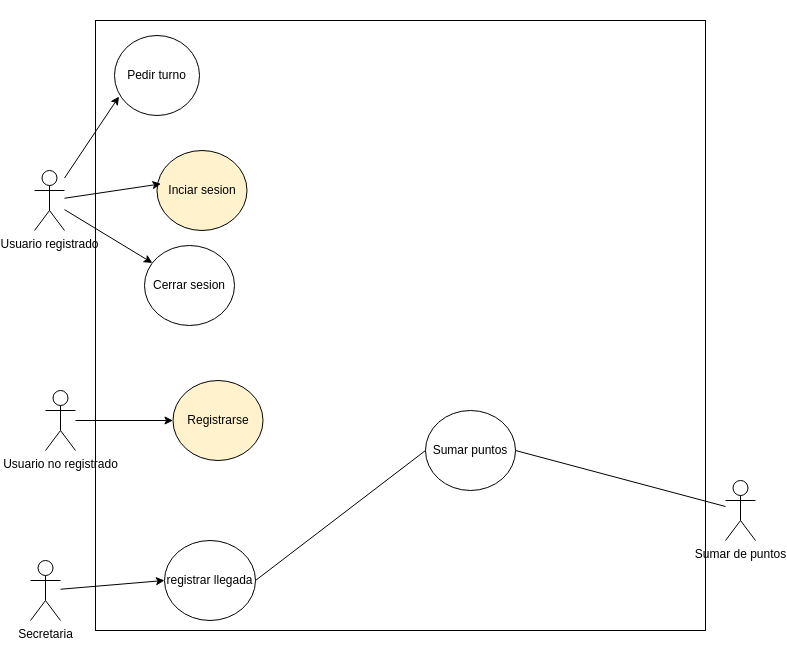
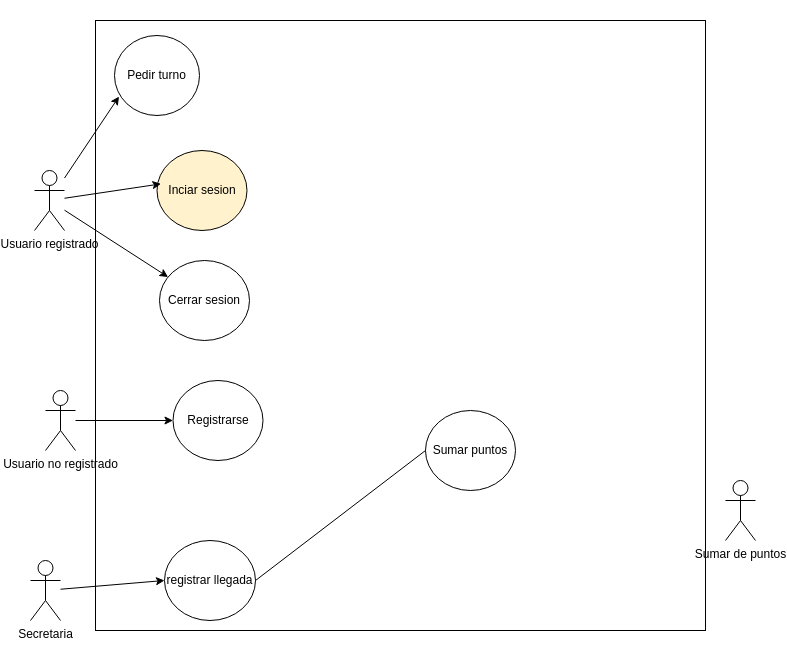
  <mxCell id="0" />
  <mxCell id="1" parent="0" />
  <mxCell id="2" value="Usuario registrado" style="shape=umlActor;verticalLabelPosition=bottom;verticalAlign=top;html=1;outlineConnect=0;" vertex="1" parent="1"><mxGeometry x="24" y="170" width="30" height="60" as="geometry" /></mxCell>
  <mxCell id="3" value="" style="endArrow=classic;html=1;rounded=0;entryX=0;entryY=0.5;entryDx=0;entryDy=0;" edge="1" parent="1" source="14" target="4"><mxGeometry width="50" height="50" relative="1" as="geometry"><mxPoint x="166" y="500" as="sourcePoint" /><mxPoint x="288.5" y="780" as="targetPoint" /></mxGeometry></mxCell>
- <mxCell id="4" value="Registrarse" style="ellipse;whiteSpace=wrap;html=1;fillColor=#fff2cc;" vertex="1" parent="1"><mxGeometry x="162.5" y="380" width="90" height="80" as="geometry" /></mxCell>
+ <mxCell id="4" value="Registrarse" style="ellipse;whiteSpace=wrap;html=1;" vertex="1" parent="1"><mxGeometry x="162.5" y="380" width="90" height="80" as="geometry" /></mxCell>
  <mxCell id="5" value="Inciar sesion" style="ellipse;whiteSpace=wrap;html=1;fillColor=#fff2cc;" vertex="1" parent="1"><mxGeometry x="146.5" y="150" width="90" height="80" as="geometry" /></mxCell>
- <mxCell id="6" value="Cerrar sesion" style="ellipse;whiteSpace=wrap;html=1;" vertex="1" parent="1"><mxGeometry x="134" y="245" width="90" height="80" as="geometry" /></mxCell>
+ <mxCell id="6" value="Cerrar sesion" style="ellipse;whiteSpace=wrap;html=1;" vertex="1" parent="1"><mxGeometry x="149" y="260" width="90" height="80" as="geometry" /></mxCell>
  <mxCell id="7" value="" style="endArrow=classic;html=1;rounded=0;entryX=0.044;entryY=0.417;entryDx=0;entryDy=0;entryPerimeter=0;" edge="1" parent="1" source="2" target="5"><mxGeometry width="50" height="50" relative="1" as="geometry"><mxPoint x="84" y="310" as="sourcePoint" /><mxPoint x="134" y="260" as="targetPoint" /></mxGeometry></mxCell>
  <mxCell id="8" value="" style="endArrow=classic;html=1;rounded=0;" edge="1" parent="1" source="2" target="6"><mxGeometry width="50" height="50" relative="1" as="geometry"><mxPoint x="44" y="430" as="sourcePoint" /><mxPoint x="94" y="380" as="targetPoint" /></mxGeometry></mxCell>
  <mxCell id="9" value="Pedir turno" style="ellipse;whiteSpace=wrap;html=1;" vertex="1" parent="1"><mxGeometry x="104" y="35" width="85" height="80" as="geometry" /></mxCell>
  <mxCell id="10" value="" style="endArrow=classic;html=1;rounded=0;entryX=0.053;entryY=0.763;entryDx=0;entryDy=0;entryPerimeter=0;" edge="1" parent="1" source="2" target="9"><mxGeometry width="50" height="50" relative="1" as="geometry"><mxPoint x="54" y="200" as="sourcePoint" /><mxPoint x="124" y="100" as="targetPoint" /></mxGeometry></mxCell>
  <mxCell id="11" value="Sumar de puntos" style="shape=umlActor;verticalLabelPosition=bottom;verticalAlign=top;html=1;outlineConnect=0;" vertex="1" parent="1"><mxGeometry x="715" y="480" width="30" height="60" as="geometry" /></mxCell>
  <mxCell id="12" value="Sumar puntos" style="ellipse;whiteSpace=wrap;html=1;" vertex="1" parent="1"><mxGeometry x="415" y="410" width="90" height="80" as="geometry" /></mxCell>
- <mxCell id="13" value="" style="endArrow=none;html=1;rounded=0;entryX=1;entryY=0.5;entryDx=0;entryDy=0;" edge="1" parent="1" source="11" target="12"><mxGeometry width="50" height="50" relative="1" as="geometry"><mxPoint x="475" y="560" as="sourcePoint" /><mxPoint x="525" y="510" as="targetPoint" /></mxGeometry></mxCell>
  <mxCell id="14" value="Usuario no registrado" style="shape=umlActor;verticalLabelPosition=bottom;verticalAlign=top;html=1;outlineConnect=0;" vertex="1" parent="1"><mxGeometry x="35" y="390" width="30" height="60" as="geometry" /></mxCell>
  <mxCell id="15" value="Secretaria" style="shape=umlActor;verticalLabelPosition=bottom;verticalAlign=top;html=1;outlineConnect=0;" vertex="1" parent="1"><mxGeometry x="20" y="560" width="30" height="60" as="geometry" /></mxCell>
  <mxCell id="16" value="registrar llegada" style="ellipse;whiteSpace=wrap;html=1;" vertex="1" parent="1"><mxGeometry x="154" y="540" width="91" height="80" as="geometry" /></mxCell>
  <mxCell id="17" value="" style="endArrow=classic;html=1;rounded=0;entryX=0;entryY=0.5;entryDx=0;entryDy=0;" edge="1" parent="1" source="15" target="16"><mxGeometry width="50" height="50" relative="1" as="geometry"><mxPoint x="115" y="690" as="sourcePoint" /><mxPoint x="165" y="640" as="targetPoint" /></mxGeometry></mxCell>
  <mxCell id="18" value="" style="endArrow=none;html=1;rounded=0;entryX=0;entryY=0.5;entryDx=0;entryDy=0;exitX=1;exitY=0.5;exitDx=0;exitDy=0;" edge="1" parent="1" source="16" target="12"><mxGeometry width="50" height="50" relative="1" as="geometry"><mxPoint x="365" y="550" as="sourcePoint" /><mxPoint x="415" y="500" as="targetPoint" /></mxGeometry></mxCell>
  <mxCell id="19" value="" style="whiteSpace=wrap;html=1;aspect=fixed;fillColor=none;" vertex="1" parent="1"><mxGeometry x="85" y="20" width="610" height="610" as="geometry" /></mxCell>
